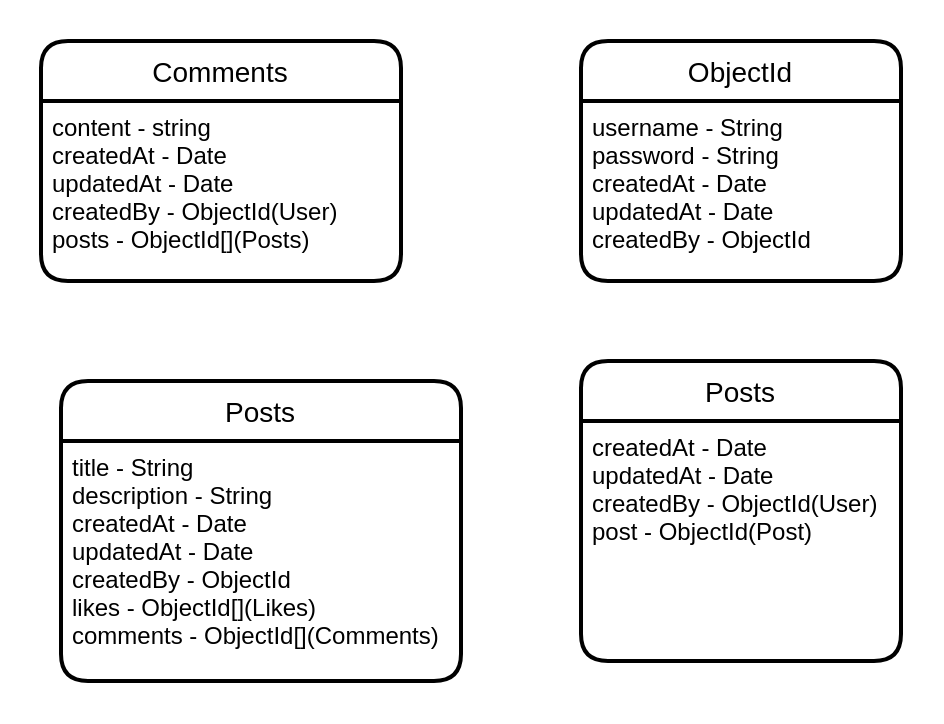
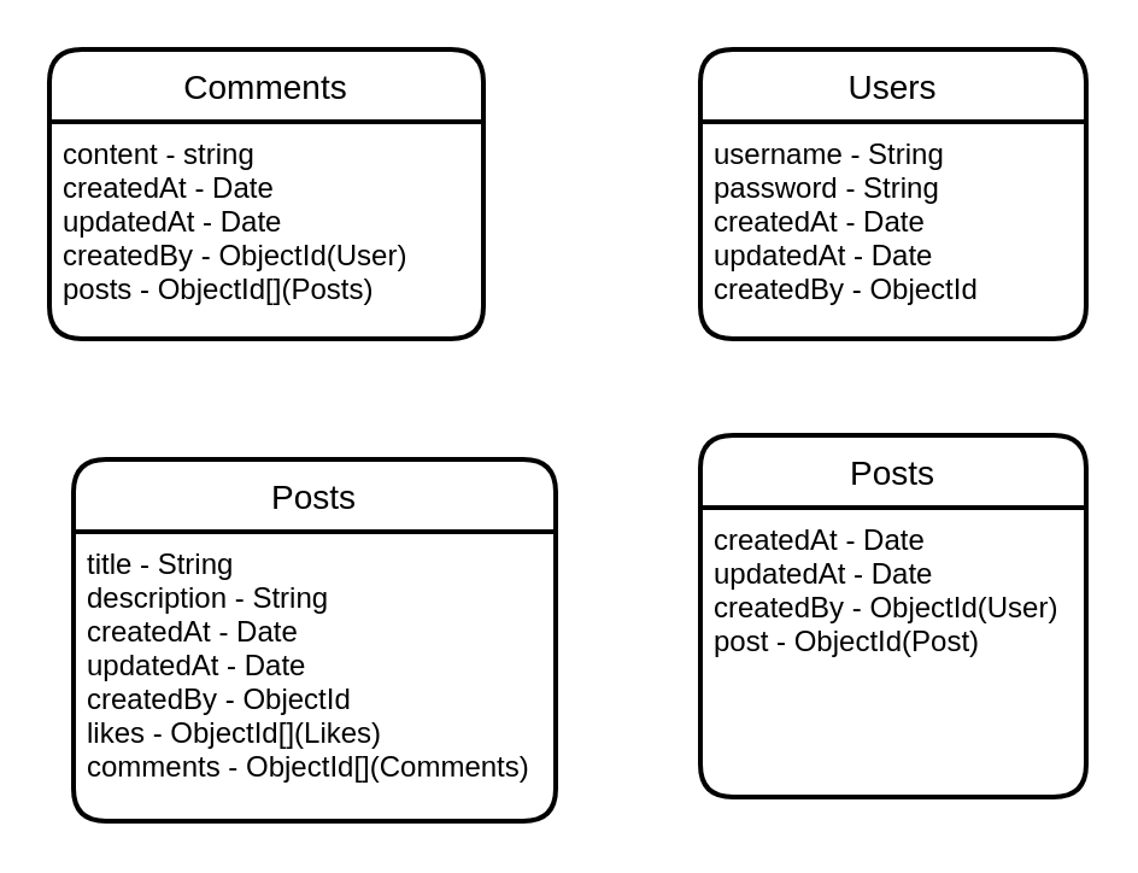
  <mxCell id="0" />
  <mxCell id="1" parent="0" />
  <mxCell id="2" value="Comments" style="swimlane;childLayout=stackLayout;horizontal=1;startSize=30;horizontalStack=0;rounded=1;fontSize=14;fontStyle=0;strokeWidth=2;resizeParent=0;resizeLast=1;shadow=0;dashed=0;align=center;" vertex="1" parent="1"><mxGeometry x="20" y="20" width="180" height="120" as="geometry" /></mxCell>
  <mxCell id="3" value="content - string&#10;createdAt - Date&#10;updatedAt - Date&#10;createdBy - ObjectId(User)&#10;posts - ObjectId[](Posts)" style="align=left;strokeColor=none;fillColor=none;spacingLeft=4;fontSize=12;verticalAlign=top;resizable=0;rotatable=0;part=1;" vertex="1" parent="2"><mxGeometry y="30" width="180" height="90" as="geometry" /></mxCell>
  <mxCell id="4" value="Posts" style="swimlane;childLayout=stackLayout;horizontal=1;startSize=30;horizontalStack=0;rounded=1;fontSize=14;fontStyle=0;strokeWidth=2;resizeParent=0;resizeLast=1;shadow=0;dashed=0;align=center;" vertex="1" parent="1"><mxGeometry x="30" y="190" width="200" height="150" as="geometry" /></mxCell>
  <mxCell id="5" value="title - String&#10;description - String&#10;createdAt - Date&#10;updatedAt - Date&#10;createdBy - ObjectId&#10;likes - ObjectId[](Likes)&#10;comments - ObjectId[](Comments)" style="align=left;strokeColor=none;fillColor=none;spacingLeft=4;fontSize=12;verticalAlign=top;resizable=0;rotatable=0;part=1;" vertex="1" parent="4"><mxGeometry y="30" width="200" height="120" as="geometry" /></mxCell>
- <mxCell id="6" value="ObjectId" style="swimlane;childLayout=stackLayout;horizontal=1;startSize=30;horizontalStack=0;rounded=1;fontSize=14;fontStyle=0;strokeWidth=2;resizeParent=0;resizeLast=1;shadow=0;dashed=0;align=center;" vertex="1" parent="1"><mxGeometry x="290" y="20" width="160" height="120" as="geometry" /></mxCell>
+ <mxCell id="6" value="Users" style="swimlane;childLayout=stackLayout;horizontal=1;startSize=30;horizontalStack=0;rounded=1;fontSize=14;fontStyle=0;strokeWidth=2;resizeParent=0;resizeLast=1;shadow=0;dashed=0;align=center;" vertex="1" parent="1"><mxGeometry x="290" y="20" width="160" height="120" as="geometry" /></mxCell>
  <mxCell id="7" value="username - String&#10;password - String&#10;createdAt - Date&#10;updatedAt - Date&#10;createdBy - ObjectId" style="align=left;strokeColor=none;fillColor=none;spacingLeft=4;fontSize=12;verticalAlign=top;resizable=0;rotatable=0;part=1;" vertex="1" parent="6"><mxGeometry y="30" width="160" height="90" as="geometry" /></mxCell>
  <mxCell id="8" value="Posts" style="swimlane;childLayout=stackLayout;horizontal=1;startSize=30;horizontalStack=0;rounded=1;fontSize=14;fontStyle=0;strokeWidth=2;resizeParent=0;resizeLast=1;shadow=0;dashed=0;align=center;" vertex="1" parent="1"><mxGeometry x="290" y="180" width="160" height="150" as="geometry" /></mxCell>
  <mxCell id="9" value="createdAt - Date&#10;updatedAt - Date&#10;createdBy - ObjectId(User)&#10;post - ObjectId(Post)" style="align=left;strokeColor=none;fillColor=none;spacingLeft=4;fontSize=12;verticalAlign=top;resizable=0;rotatable=0;part=1;" vertex="1" parent="8"><mxGeometry y="30" width="160" height="120" as="geometry" /></mxCell>
